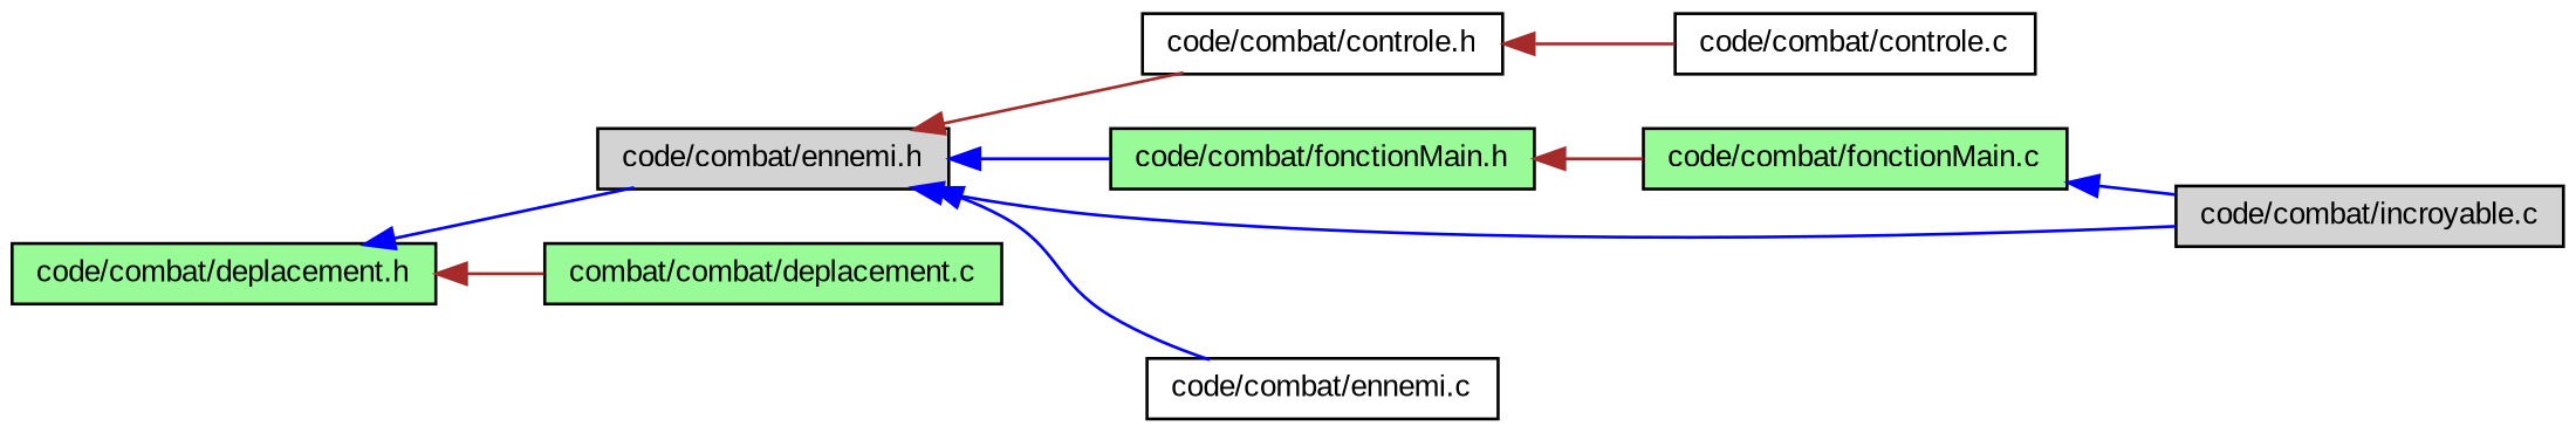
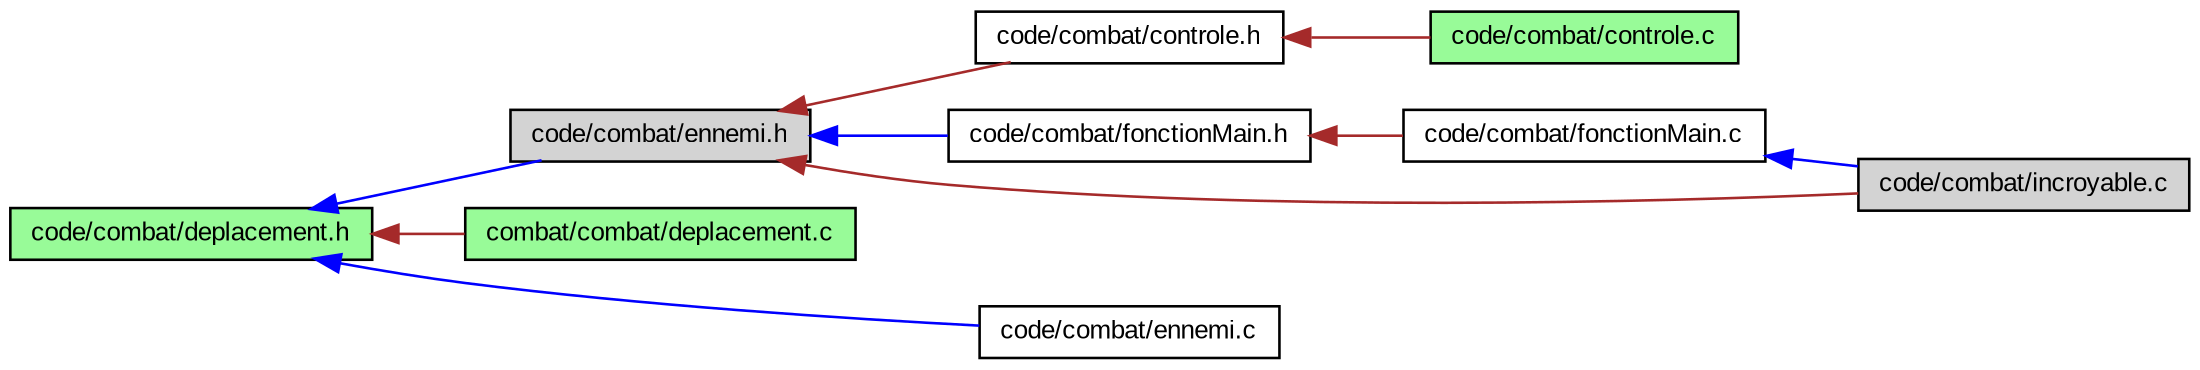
  digraph {
    fontname="Liberation Sans"
    rankdir=LR
    node [color=black fillcolor=palegreen fontname="Liberation Sans" fontsize=10 shape=record style=filled]
    edge [color=blue dir=back fontname="Liberation Sans" fontsize=10 labelfontname=Helvetica labelfontsize=10 style=solid]
    n1 [fontcolor=black height=0.2 label="code/combat/deplacement.h" width=0.4]
    n2 [fillcolor=lightgrey height=0.2 label="code/combat/ennemi.h" width=0.4]
    n3 [height=0.2 label="combat/combat/deplacement.c" width=0.4]
    n4 [fillcolor=white height=0.2 label="code/combat/controle.h" width=0.4]
    n5 [fillcolor=white height=0.2 label="code/combat/ennemi.c" width=0.4]
-   n6 [height=0.2 label="code/combat/fonctionMain.h" width=0.4]
+   n6 [fillcolor=white height=0.2 label="code/combat/fonctionMain.h" width=0.4]
    n7 [fillcolor=lightgrey height=0.2 label="code/combat/incroyable.c" width=0.4]
-   n8 [fillcolor=white height=0.2 label="code/combat/controle.c" width=0.4]
-   n9 [height=0.2 label="code/combat/fonctionMain.c" width=0.4]
+   n8 [height=0.2 label="code/combat/controle.c" width=0.4]
+   n9 [fillcolor=white height=0.2 label="code/combat/fonctionMain.c" width=0.4]
    n1 -> n2
    n1 -> n3 [color=brown]
    n2 -> n4 [color=brown]
-   n2 -> n5
+   n1 -> n5
    n2 -> n6
-   n2 -> n7
+   n2 -> n7 [color=brown]
    n4 -> n8 [color=brown]
    n6 -> n9 [color=brown]
    n9 -> n7
  }
